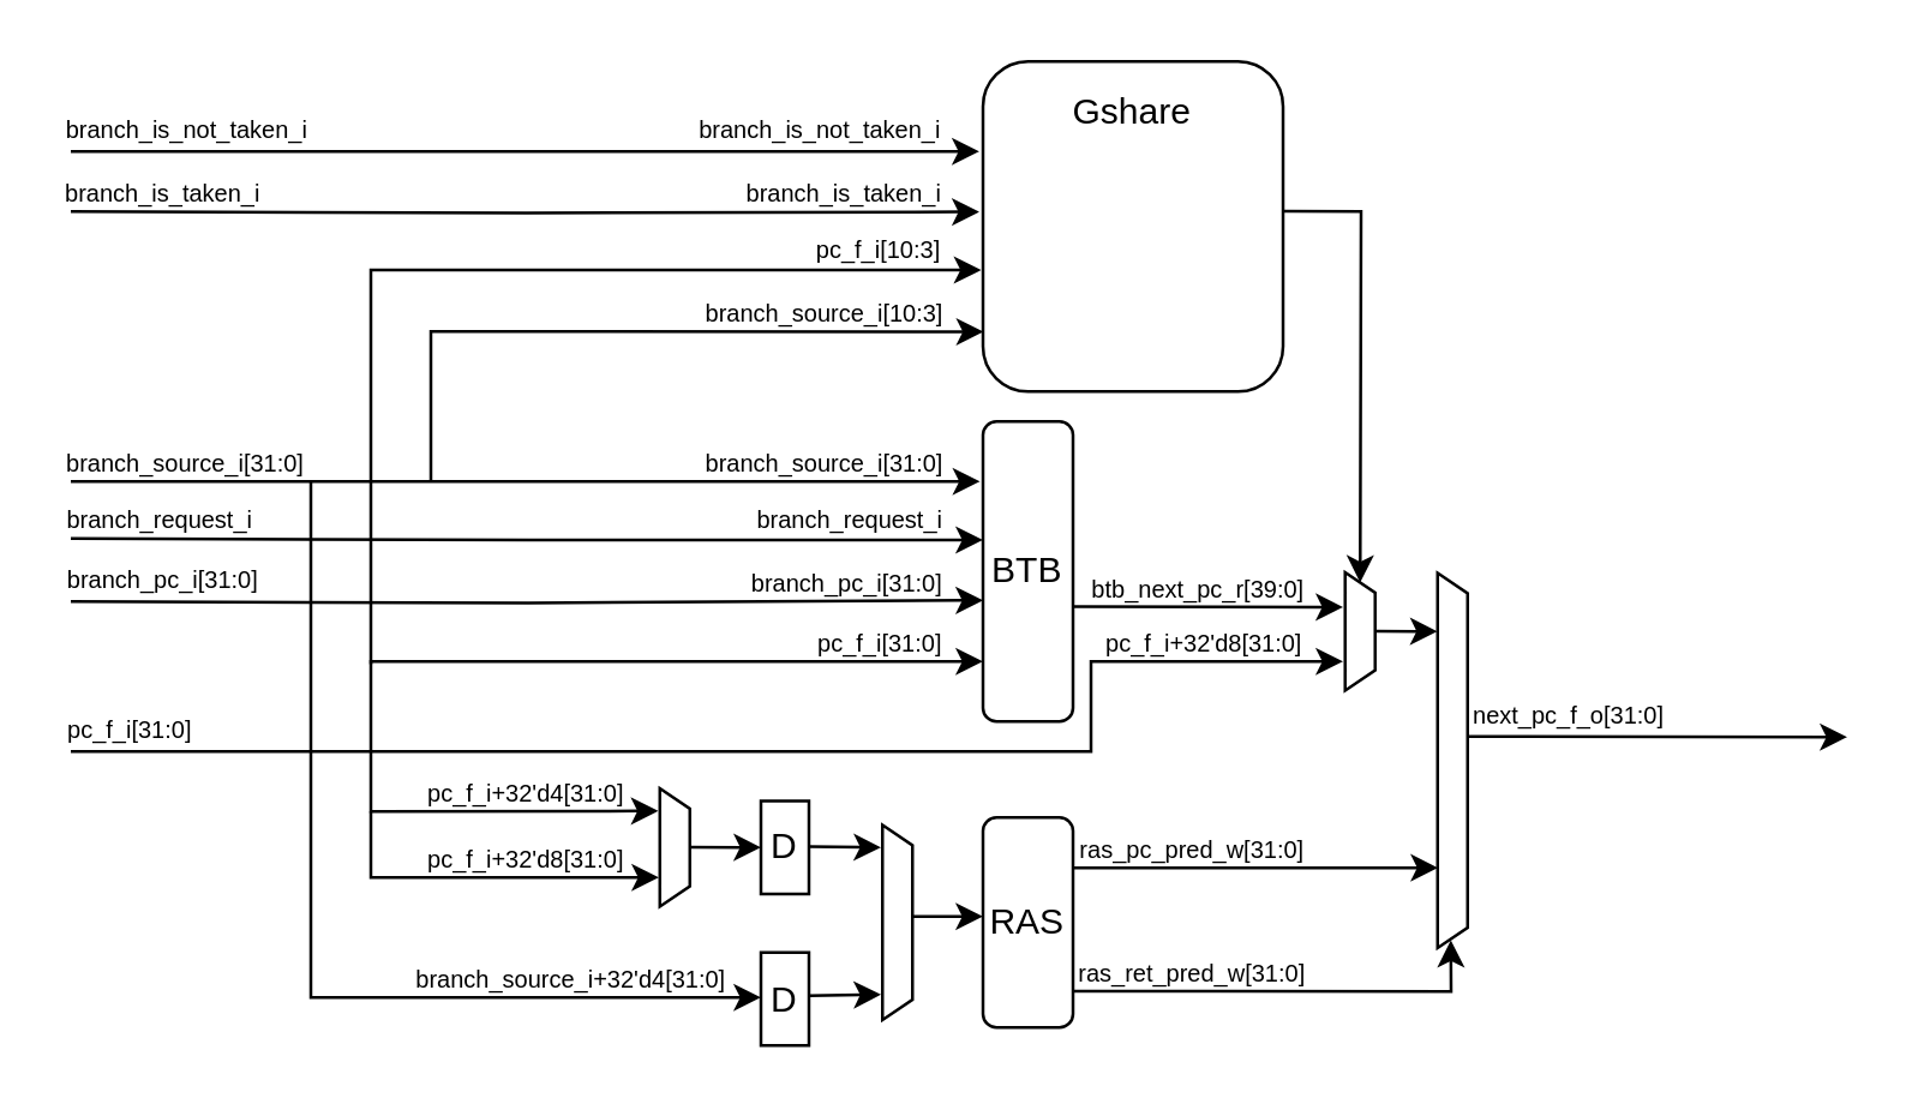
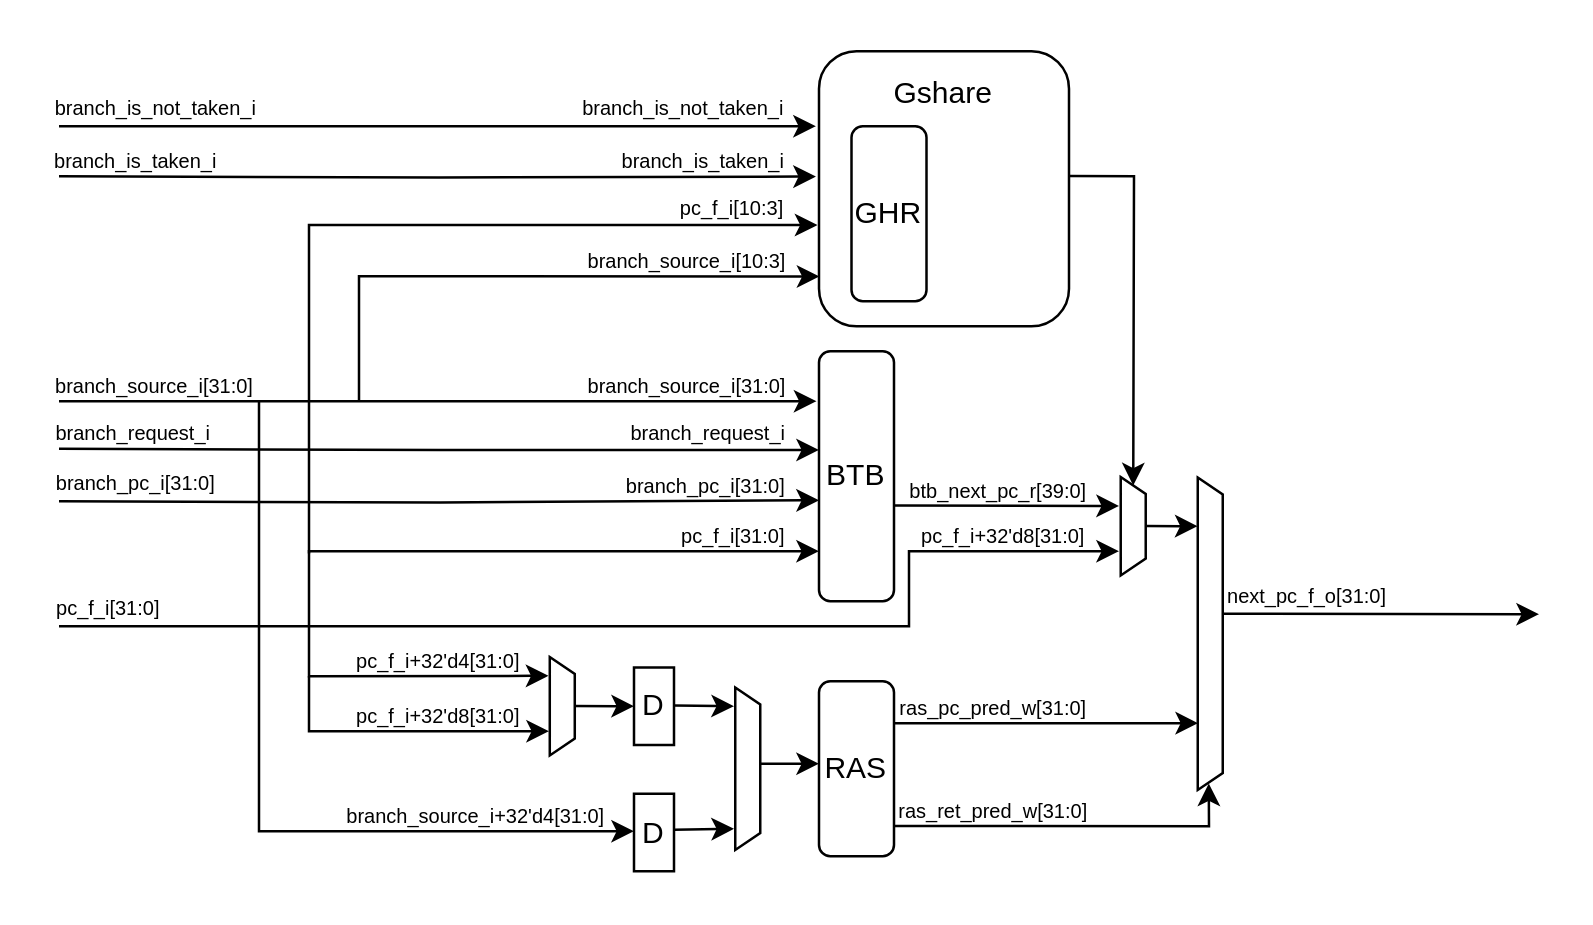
  <mxCell id="0" />
  <mxCell id="1" parent="0" />
  <mxCell id="2" value="&lt;p style=&quot;line-height: 120%;&quot;&gt;&lt;br&gt;&lt;/p&gt;" style="rounded=1;whiteSpace=wrap;html=1;" vertex="1" parent="1"><mxGeometry x="327" y="20" width="100" height="110" as="geometry" /></mxCell>
  <mxCell id="3" value="" style="endArrow=classic;html=1;rounded=0;edgeStyle=elbowEdgeStyle;elbow=vertical;strokeWidth=1;labelBackgroundColor=none;fontColor=default;" edge="1" parent="1"><mxGeometry width="50" height="50" relative="1" as="geometry"><mxPoint x="123" y="270" as="sourcePoint" /><mxPoint x="219" y="292.01" as="targetPoint" /><Array as="points"><mxPoint x="173" y="292" /></Array></mxGeometry></mxCell>
  <mxCell id="4" value="&lt;font style=&quot;font-size: 8px;&quot;&gt;pc_f_i+32'd4[31:0]&lt;/font&gt;" style="text;strokeColor=none;align=center;fillColor=none;html=1;verticalAlign=middle;whiteSpace=wrap;rounded=0;" vertex="1" parent="1"><mxGeometry x="143" y="258" width="64.38" height="10" as="geometry" /></mxCell>
  <mxCell id="5" value="&lt;font style=&quot;font-size: 8px;&quot;&gt;pc_f_i+32'd8[31:0]&lt;/font&gt;" style="text;strokeColor=none;align=center;fillColor=none;html=1;verticalAlign=middle;whiteSpace=wrap;rounded=0;" vertex="1" parent="1"><mxGeometry x="143" y="280" width="64.38" height="10" as="geometry" /></mxCell>
  <mxCell id="6" value="D" style="rounded=0;whiteSpace=wrap;html=1;strokeWidth=1;labelBackgroundColor=none;" vertex="1" parent="1"><mxGeometry x="253" y="266.5" width="16" height="31" as="geometry" /></mxCell>
  <mxCell id="7" value="&lt;font style=&quot;font-size: 8px;&quot;&gt;branch_source_i+32'd4[31:0]&lt;/font&gt;" style="text;strokeColor=none;align=center;fillColor=none;html=1;verticalAlign=middle;whiteSpace=wrap;rounded=0;" vertex="1" parent="1"><mxGeometry x="135" y="320" width="110" height="10" as="geometry" /></mxCell>
  <mxCell id="8" value="D" style="rounded=0;whiteSpace=wrap;html=1;strokeWidth=1;labelBackgroundColor=none;" vertex="1" parent="1"><mxGeometry x="253" y="317" width="16" height="31" as="geometry" /></mxCell>
  <mxCell id="9" value="" style="endArrow=classic;html=1;rounded=0;edgeStyle=elbowEdgeStyle;elbow=vertical;strokeWidth=1;labelBackgroundColor=none;fontColor=default;" edge="1" parent="1"><mxGeometry width="50" height="50" relative="1" as="geometry"><mxPoint x="103" y="160" as="sourcePoint" /><mxPoint x="253" y="332.01" as="targetPoint" /><Array as="points"><mxPoint x="173" y="332" /></Array></mxGeometry></mxCell>
  <mxCell id="10" value="" style="shape=trapezoid;perimeter=trapezoidPerimeter;whiteSpace=wrap;html=1;fixedSize=1;rotation=90;size=6.75;strokeWidth=1;labelBackgroundColor=none;" vertex="1" parent="1"><mxGeometry x="266" y="302" width="65" height="10" as="geometry" /></mxCell>
  <mxCell id="11" style="edgeStyle=elbowEdgeStyle;rounded=0;orthogonalLoop=1;jettySize=auto;html=1;elbow=vertical;exitX=0.585;exitY=0.005;exitDx=0;exitDy=0;exitPerimeter=0;strokeWidth=1;labelBackgroundColor=none;fontColor=default;" edge="1" parent="1"><mxGeometry relative="1" as="geometry"><mxPoint x="269" y="281.73" as="sourcePoint" /><mxPoint x="293" y="282" as="targetPoint" /></mxGeometry></mxCell>
  <mxCell id="12" style="edgeStyle=elbowEdgeStyle;rounded=0;orthogonalLoop=1;jettySize=auto;html=1;elbow=vertical;exitX=0.585;exitY=0.005;exitDx=0;exitDy=0;exitPerimeter=0;strokeWidth=1;labelBackgroundColor=none;fontColor=default;" edge="1" parent="1"><mxGeometry relative="1" as="geometry"><mxPoint x="269" y="331.36" as="sourcePoint" /><mxPoint x="293" y="331.63" as="targetPoint" /></mxGeometry></mxCell>
  <mxCell id="13" value="RAS" style="rounded=1;whiteSpace=wrap;html=1;" vertex="1" parent="1"><mxGeometry x="327" y="272" width="30" height="70" as="geometry" /></mxCell>
  <mxCell id="14" value="" style="endArrow=classic;html=1;rounded=0;entryX=0.786;entryY=0.986;entryDx=0;entryDy=0;entryPerimeter=0;" edge="1" parent="1" target="31"><mxGeometry width="50" height="50" relative="1" as="geometry"><mxPoint x="357" y="288.8" as="sourcePoint" /><mxPoint x="482.56" y="289.125" as="targetPoint" /></mxGeometry></mxCell>
  <mxCell id="15" value="&lt;font style=&quot;font-size: 8px;&quot;&gt;ras_pc_pred_w[31:0]&lt;/font&gt;" style="text;strokeColor=none;align=center;fillColor=none;html=1;verticalAlign=middle;whiteSpace=wrap;rounded=0;" vertex="1" parent="1"><mxGeometry x="357" y="277" width="80" height="10" as="geometry" /></mxCell>
  <mxCell id="16" style="edgeStyle=elbowEdgeStyle;rounded=0;orthogonalLoop=1;jettySize=auto;html=1;elbow=vertical;exitX=0.585;exitY=0.005;exitDx=0;exitDy=0;exitPerimeter=0;strokeWidth=1;labelBackgroundColor=none;fontColor=default;" edge="1" parent="1"><mxGeometry relative="1" as="geometry"><mxPoint x="303" y="305" as="sourcePoint" /><mxPoint x="327" y="305.27" as="targetPoint" /></mxGeometry></mxCell>
  <mxCell id="17" style="edgeStyle=elbowEdgeStyle;rounded=0;orthogonalLoop=1;jettySize=auto;html=1;elbow=vertical;exitX=0.585;exitY=0.005;exitDx=0;exitDy=0;exitPerimeter=0;strokeWidth=1;labelBackgroundColor=none;fontColor=default;" edge="1" parent="1"><mxGeometry relative="1" as="geometry"><mxPoint x="229" y="281.86" as="sourcePoint" /><mxPoint x="253" y="282.13" as="targetPoint" /></mxGeometry></mxCell>
  <mxCell id="18" style="edgeStyle=orthogonalEdgeStyle;rounded=0;orthogonalLoop=1;jettySize=auto;html=1;strokeWidth=1;labelBackgroundColor=none;fontColor=default;" edge="1" parent="1"><mxGeometry relative="1" as="geometry"><mxPoint x="123" y="250" as="sourcePoint" /><mxPoint x="327" y="220" as="targetPoint" /><Array as="points"><mxPoint x="123" y="220" /><mxPoint x="327" y="220" /></Array></mxGeometry></mxCell>
  <mxCell id="19" value="&lt;font style=&quot;font-size: 8px;&quot;&gt;pc_f_i[31:0]&lt;/font&gt;" style="text;strokeColor=none;align=center;fillColor=none;html=1;verticalAlign=middle;whiteSpace=wrap;rounded=0;" vertex="1" parent="1"><mxGeometry x="271.61" y="208" width="41.77" height="10" as="geometry" /></mxCell>
  <mxCell id="20" style="edgeStyle=orthogonalEdgeStyle;rounded=0;orthogonalLoop=1;jettySize=auto;html=1;entryX=0.181;entryY=1.061;entryDx=0;entryDy=0;entryPerimeter=0;strokeWidth=1;labelBackgroundColor=none;fontColor=default;" edge="1" parent="1"><mxGeometry relative="1" as="geometry"><mxPoint x="23" y="179" as="sourcePoint" /><mxPoint x="327" y="179.486" as="targetPoint" /></mxGeometry></mxCell>
  <mxCell id="21" value="&lt;font style=&quot;font-size: 8px;&quot;&gt;branch_request_i&lt;/font&gt;" style="text;strokeColor=none;align=center;fillColor=none;html=1;verticalAlign=middle;whiteSpace=wrap;rounded=0;" vertex="1" parent="1"><mxGeometry x="251" y="167.49" width="63.77" height="10" as="geometry" /></mxCell>
  <mxCell id="22" style="edgeStyle=orthogonalEdgeStyle;rounded=0;orthogonalLoop=1;jettySize=auto;html=1;entryX=0.181;entryY=1.061;entryDx=0;entryDy=0;entryPerimeter=0;strokeWidth=1;labelBackgroundColor=none;fontColor=default;" edge="1" parent="1"><mxGeometry relative="1" as="geometry"><mxPoint x="23" y="200" as="sourcePoint" /><mxPoint x="327" y="199.606" as="targetPoint" /></mxGeometry></mxCell>
  <mxCell id="23" value="&lt;font style=&quot;font-size: 8px;&quot;&gt;branch_pc_i[31:0]&lt;/font&gt;" style="text;strokeColor=none;align=center;fillColor=none;html=1;verticalAlign=middle;whiteSpace=wrap;rounded=0;" vertex="1" parent="1"><mxGeometry x="250" y="187.61" width="63.77" height="10" as="geometry" /></mxCell>
  <mxCell id="24" value="" style="endArrow=classic;html=1;rounded=0;" edge="1" parent="1"><mxGeometry width="50" height="50" relative="1" as="geometry"><mxPoint x="357" y="201.68" as="sourcePoint" /><mxPoint x="447" y="201.88" as="targetPoint" /></mxGeometry></mxCell>
  <mxCell id="25" value="&lt;font style=&quot;font-size: 8px;&quot;&gt;btb_next_pc_r[39:0]&lt;/font&gt;" style="text;strokeColor=none;align=center;fillColor=none;html=1;verticalAlign=middle;whiteSpace=wrap;rounded=0;" vertex="1" parent="1"><mxGeometry x="359" y="189.88" width="80" height="10" as="geometry" /></mxCell>
  <mxCell id="26" value="" style="shape=trapezoid;perimeter=trapezoidPerimeter;whiteSpace=wrap;html=1;fixedSize=1;rotation=90;size=6.75;strokeWidth=1;labelBackgroundColor=none;" vertex="1" parent="1"><mxGeometry x="433" y="205" width="39.38" height="10" as="geometry" /></mxCell>
  <mxCell id="27" value="" style="endArrow=classic;html=1;rounded=0;" edge="1" parent="1"><mxGeometry width="50" height="50" relative="1" as="geometry"><mxPoint x="23" y="250" as="sourcePoint" /><mxPoint x="447" y="220" as="targetPoint" /><Array as="points"><mxPoint x="363" y="250" /><mxPoint x="363" y="220" /></Array></mxGeometry></mxCell>
  <mxCell id="28" value="&lt;font style=&quot;font-size: 8px;&quot;&gt;pc_f_i+32'd8[31:0]&lt;/font&gt;" style="text;strokeColor=none;align=center;fillColor=none;html=1;verticalAlign=middle;whiteSpace=wrap;rounded=0;" vertex="1" parent="1"><mxGeometry x="367" y="208" width="68" height="10" as="geometry" /></mxCell>
  <mxCell id="29" value="" style="endArrow=classic;html=1;rounded=0;entryX=0.191;entryY=1.053;entryDx=0;entryDy=0;entryPerimeter=0;" edge="1" parent="1"><mxGeometry width="50" height="50" relative="1" as="geometry"><mxPoint x="123" y="250" as="sourcePoint" /><mxPoint x="218.78" y="269.832" as="targetPoint" /><Array as="points"><mxPoint x="123" y="270" /></Array></mxGeometry></mxCell>
  <mxCell id="30" value="" style="shape=trapezoid;perimeter=trapezoidPerimeter;whiteSpace=wrap;html=1;fixedSize=1;rotation=90;size=6.75;strokeWidth=1;labelBackgroundColor=none;" vertex="1" parent="1"><mxGeometry x="204.62" y="277" width="39.38" height="10" as="geometry" /></mxCell>
  <mxCell id="31" value="" style="shape=trapezoid;perimeter=trapezoidPerimeter;whiteSpace=wrap;html=1;fixedSize=1;rotation=90;size=6.75;strokeWidth=1;labelBackgroundColor=none;" vertex="1" parent="1"><mxGeometry x="421" y="248" width="125" height="10" as="geometry" /></mxCell>
  <mxCell id="32" style="edgeStyle=elbowEdgeStyle;rounded=0;orthogonalLoop=1;jettySize=auto;html=1;elbow=vertical;exitX=0.585;exitY=0.005;exitDx=0;exitDy=0;exitPerimeter=0;strokeWidth=1;labelBackgroundColor=none;fontColor=default;entryX=0.156;entryY=1.006;entryDx=0;entryDy=0;entryPerimeter=0;" edge="1" parent="1" target="31"><mxGeometry relative="1" as="geometry"><mxPoint x="458" y="209.86" as="sourcePoint" /><mxPoint x="482" y="210.13" as="targetPoint" /></mxGeometry></mxCell>
  <mxCell id="33" value="" style="endArrow=classic;html=1;rounded=0;entryX=0.933;entryY=0.994;entryDx=0;entryDy=0;entryPerimeter=0;" edge="1" parent="1"><mxGeometry width="50" height="50" relative="1" as="geometry"><mxPoint x="489" y="245" as="sourcePoint" /><mxPoint x="615" y="245.2" as="targetPoint" /></mxGeometry></mxCell>
  <mxCell id="34" value="&lt;font style=&quot;font-size: 8px;&quot;&gt;next_pc_f_o[31:0]&lt;/font&gt;" style="text;strokeColor=none;align=center;fillColor=none;html=1;verticalAlign=middle;whiteSpace=wrap;rounded=0;" vertex="1" parent="1"><mxGeometry x="492" y="233" width="61" height="7" as="geometry" /></mxCell>
+ <mxCell id="35" value="GHR" style="rounded=1;whiteSpace=wrap;html=1;" vertex="1" parent="1"><mxGeometry x="340" y="50" width="30" height="70" as="geometry" /></mxCell>
  <mxCell id="36" value="Gshare" style="text;strokeColor=none;align=center;fillColor=none;html=1;verticalAlign=middle;whiteSpace=wrap;rounded=0;" vertex="1" parent="1"><mxGeometry x="347" y="32" width="60" height="10" as="geometry" /></mxCell>
  <mxCell id="37" style="edgeStyle=orthogonalEdgeStyle;rounded=0;orthogonalLoop=1;jettySize=auto;html=1;strokeWidth=1;labelBackgroundColor=none;fontColor=default;entryX=-0.006;entryY=0.632;entryDx=0;entryDy=0;entryPerimeter=0;" edge="1" parent="1" target="2"><mxGeometry relative="1" as="geometry"><mxPoint x="123" y="220.88" as="sourcePoint" /><mxPoint x="327" y="100" as="targetPoint" /><Array as="points"><mxPoint x="123" y="90" /><mxPoint x="326" y="90" /></Array></mxGeometry></mxCell>
  <mxCell id="38" value="&lt;font style=&quot;font-size: 8px;&quot;&gt;pc_f_i[10:3]&lt;/font&gt;" style="text;strokeColor=none;align=center;fillColor=none;html=1;verticalAlign=middle;whiteSpace=wrap;rounded=0;" vertex="1" parent="1"><mxGeometry x="270.77" y="77" width="43" height="10" as="geometry" /></mxCell>
  <mxCell id="39" value="BTB" style="rounded=1;whiteSpace=wrap;html=1;" vertex="1" parent="1"><mxGeometry x="327" y="140" width="30" height="100" as="geometry" /></mxCell>
  <mxCell id="40" style="edgeStyle=orthogonalEdgeStyle;rounded=0;orthogonalLoop=1;jettySize=auto;html=1;entryX=0.181;entryY=1.061;entryDx=0;entryDy=0;entryPerimeter=0;strokeWidth=1;labelBackgroundColor=none;fontColor=default;" edge="1" parent="1"><mxGeometry relative="1" as="geometry"><mxPoint x="23" y="160" as="sourcePoint" /><mxPoint x="326" y="159.996" as="targetPoint" /></mxGeometry></mxCell>
  <mxCell id="41" value="&lt;font style=&quot;font-size: 8px;&quot;&gt;branch_source_i[31:0]&lt;/font&gt;" style="text;strokeColor=none;align=center;fillColor=none;html=1;verticalAlign=middle;whiteSpace=wrap;rounded=0;" vertex="1" parent="1"><mxGeometry x="233" y="148" width="82.77" height="10" as="geometry" /></mxCell>
  <mxCell id="42" value="" style="endArrow=classic;html=1;rounded=0;entryX=0.002;entryY=0.819;entryDx=0;entryDy=0;entryPerimeter=0;" edge="1" parent="1" target="2"><mxGeometry width="50" height="50" relative="1" as="geometry"><mxPoint x="143" y="160" as="sourcePoint" /><mxPoint x="323" y="80" as="targetPoint" /><Array as="points"><mxPoint x="143" y="110" /></Array></mxGeometry></mxCell>
  <mxCell id="43" value="&lt;font style=&quot;font-size: 8px;&quot;&gt;branch_source_i[10:3]&lt;/font&gt;" style="text;strokeColor=none;align=center;fillColor=none;html=1;verticalAlign=middle;whiteSpace=wrap;rounded=0;" vertex="1" parent="1"><mxGeometry x="233.27" y="98" width="82.77" height="10" as="geometry" /></mxCell>
  <mxCell id="44" style="edgeStyle=orthogonalEdgeStyle;rounded=0;orthogonalLoop=1;jettySize=auto;html=1;entryX=0.181;entryY=1.061;entryDx=0;entryDy=0;entryPerimeter=0;strokeWidth=1;labelBackgroundColor=none;fontColor=default;" edge="1" parent="1"><mxGeometry relative="1" as="geometry"><mxPoint x="23" y="50" as="sourcePoint" /><mxPoint x="325.77" y="49.996" as="targetPoint" /></mxGeometry></mxCell>
  <mxCell id="45" style="edgeStyle=orthogonalEdgeStyle;rounded=0;orthogonalLoop=1;jettySize=auto;html=1;entryX=0.181;entryY=1.061;entryDx=0;entryDy=0;entryPerimeter=0;strokeWidth=1;labelBackgroundColor=none;fontColor=default;" edge="1" parent="1"><mxGeometry relative="1" as="geometry"><mxPoint x="23" y="70" as="sourcePoint" /><mxPoint x="325.77" y="70.116" as="targetPoint" /></mxGeometry></mxCell>
  <mxCell id="46" value="&lt;font style=&quot;font-size: 8px;&quot;&gt;branch_is_taken_i&lt;/font&gt;" style="text;strokeColor=none;align=center;fillColor=none;html=1;verticalAlign=middle;whiteSpace=wrap;rounded=0;" vertex="1" parent="1"><mxGeometry x="248.77" y="58.12" width="63.77" height="10" as="geometry" /></mxCell>
  <mxCell id="47" value="&lt;font style=&quot;font-size: 8px;&quot;&gt;branch_is_not_taken_i&lt;/font&gt;" style="text;strokeColor=none;align=center;fillColor=none;html=1;verticalAlign=middle;whiteSpace=wrap;rounded=0;" vertex="1" parent="1"><mxGeometry x="233" y="37" width="79.54" height="10" as="geometry" /></mxCell>
  <mxCell id="48" value="&lt;font style=&quot;font-size: 8px;&quot;&gt;branch_source_i[31:0]&lt;/font&gt;" style="text;strokeColor=none;align=center;fillColor=none;html=1;verticalAlign=middle;whiteSpace=wrap;rounded=0;" vertex="1" parent="1"><mxGeometry x="20" y="148" width="82.77" height="10" as="geometry" /></mxCell>
  <mxCell id="49" value="&lt;font style=&quot;font-size: 8px;&quot;&gt;pc_f_i[31:0]&lt;/font&gt;" style="text;strokeColor=none;align=center;fillColor=none;html=1;verticalAlign=middle;whiteSpace=wrap;rounded=0;" vertex="1" parent="1"><mxGeometry x="22" y="237" width="41.77" height="10" as="geometry" /></mxCell>
  <mxCell id="50" value="" style="endArrow=classic;html=1;rounded=0;exitX=1;exitY=0.454;exitDx=0;exitDy=0;exitPerimeter=0;entryX=0;entryY=0.5;entryDx=0;entryDy=0;" edge="1" parent="1" source="2" target="26"><mxGeometry width="50" height="50" relative="1" as="geometry"><mxPoint x="427.69" y="77" as="sourcePoint" /><mxPoint x="477.69" y="27" as="targetPoint" /><Array as="points"><mxPoint x="453" y="70" /></Array></mxGeometry></mxCell>
  <mxCell id="51" value="" style="endArrow=classic;html=1;rounded=0;entryX=0.979;entryY=0.559;entryDx=0;entryDy=0;entryPerimeter=0;exitX=1.004;exitY=0.827;exitDx=0;exitDy=0;exitPerimeter=0;" edge="1" parent="1" source="13" target="31"><mxGeometry width="50" height="50" relative="1" as="geometry"><mxPoint x="355" y="328.8" as="sourcePoint" /><mxPoint x="480.56" y="329.125" as="targetPoint" /><Array as="points"><mxPoint x="483" y="330" /></Array></mxGeometry></mxCell>
  <mxCell id="52" value="&lt;font style=&quot;font-size: 8px;&quot;&gt;ras_ret_pred_w[31:0]&lt;/font&gt;" style="text;strokeColor=none;align=center;fillColor=none;html=1;verticalAlign=middle;whiteSpace=wrap;rounded=0;" vertex="1" parent="1"><mxGeometry x="357" y="318" width="80" height="10" as="geometry" /></mxCell>
  <mxCell id="53" value="&lt;font style=&quot;font-size: 8px;&quot;&gt;branch_request_i&lt;/font&gt;" style="text;strokeColor=none;align=center;fillColor=none;html=1;verticalAlign=middle;whiteSpace=wrap;rounded=0;" vertex="1" parent="1"><mxGeometry x="21" y="167.49" width="63.77" height="10" as="geometry" /></mxCell>
  <mxCell id="54" value="&lt;font style=&quot;font-size: 8px;&quot;&gt;branch_pc_i[31:0]&lt;/font&gt;" style="text;strokeColor=none;align=center;fillColor=none;html=1;verticalAlign=middle;whiteSpace=wrap;rounded=0;" vertex="1" parent="1"><mxGeometry x="22" y="187" width="63.77" height="10" as="geometry" /></mxCell>
  <mxCell id="55" value="&lt;font style=&quot;font-size: 8px;&quot;&gt;branch_is_not_taken_i&lt;/font&gt;" style="text;strokeColor=none;align=center;fillColor=none;html=1;verticalAlign=middle;whiteSpace=wrap;rounded=0;" vertex="1" parent="1"><mxGeometry x="22.23" y="37" width="79.54" height="10" as="geometry" /></mxCell>
  <mxCell id="56" value="&lt;font style=&quot;font-size: 8px;&quot;&gt;branch_is_taken_i&lt;/font&gt;" style="text;strokeColor=none;align=center;fillColor=none;html=1;verticalAlign=middle;whiteSpace=wrap;rounded=0;" vertex="1" parent="1"><mxGeometry x="22.23" y="58.12" width="63.77" height="10" as="geometry" /></mxCell>
